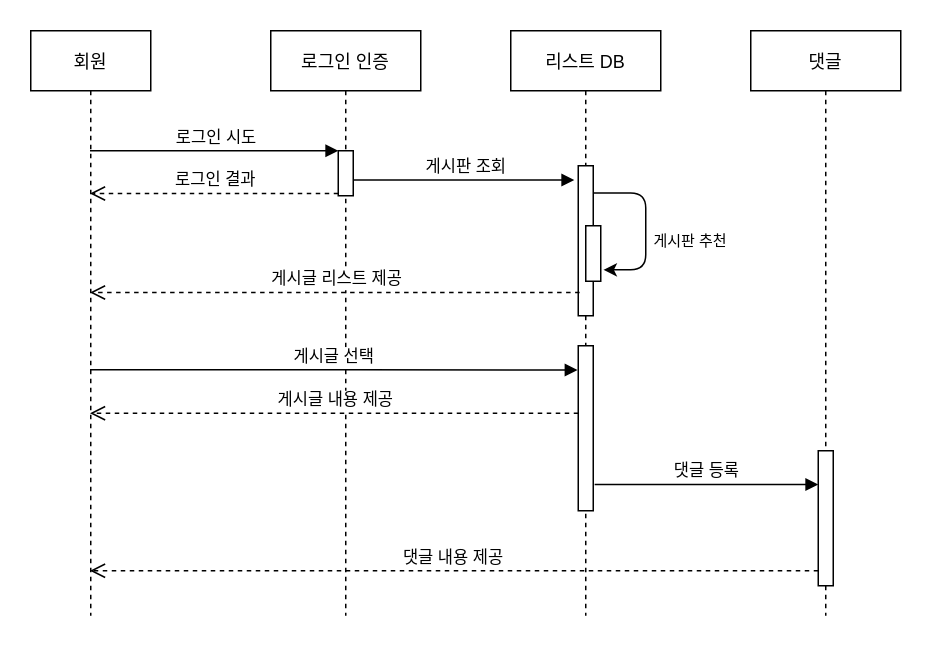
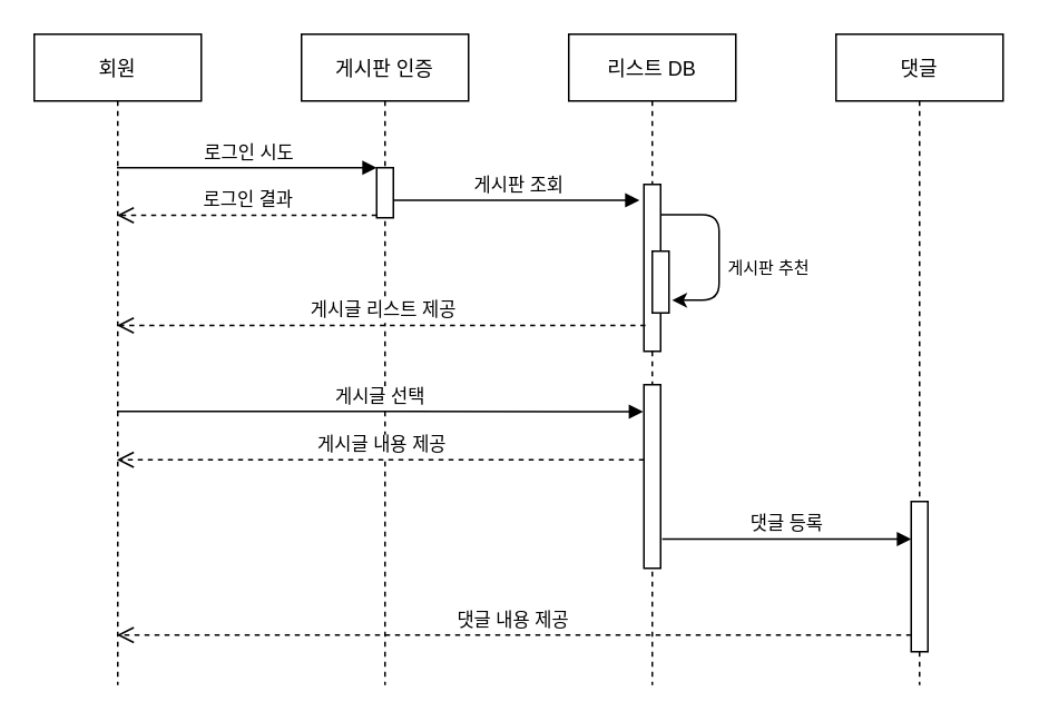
  <mxCell id="0" />
  <mxCell id="1" parent="0" />
  <mxCell id="2" value="댓글" style="shape=umlLifeline;perimeter=lifelinePerimeter;container=1;collapsible=0;recursiveResize=0;rounded=0;shadow=0;strokeWidth=1;" vertex="1" parent="1"><mxGeometry x="500" y="20" width="100" height="390" as="geometry" /></mxCell>
  <mxCell id="3" value="" style="points=[];perimeter=orthogonalPerimeter;rounded=0;shadow=0;strokeWidth=1;" vertex="1" parent="2"><mxGeometry x="45" y="280" width="10" height="90" as="geometry" /></mxCell>
- <mxCell id="4" value="회원" style="shape=umlLifeline;perimeter=lifelinePerimeter;container=1;collapsible=0;recursiveResize=0;rounded=0;shadow=0;strokeWidth=1;" parent="1" vertex="1"><mxGeometry x="20" y="20" width="80" height="390" as="geometry" /></mxCell>
- <mxCell id="5" value="로그인 인증" style="shape=umlLifeline;perimeter=lifelinePerimeter;container=1;collapsible=0;recursiveResize=0;rounded=0;shadow=0;strokeWidth=1;" parent="1" vertex="1"><mxGeometry x="180" y="20" width="100" height="390" as="geometry" /></mxCell>
+ <mxCell id="4" value="회원" style="shape=umlLifeline;perimeter=lifelinePerimeter;container=1;collapsible=0;recursiveResize=0;rounded=0;shadow=0;strokeWidth=1;" parent="1" vertex="1"><mxGeometry x="20" y="20" width="100" height="390" as="geometry" /></mxCell>
+ <mxCell id="5" value="게시판 인증" style="shape=umlLifeline;perimeter=lifelinePerimeter;container=1;collapsible=0;recursiveResize=0;rounded=0;shadow=0;strokeWidth=1;" parent="1" vertex="1"><mxGeometry x="180" y="20" width="100" height="390" as="geometry" /></mxCell>
  <mxCell id="6" value="" style="points=[];perimeter=orthogonalPerimeter;rounded=0;shadow=0;strokeWidth=1;" parent="5" vertex="1"><mxGeometry x="45" y="80" width="10" height="30" as="geometry" /></mxCell>
  <mxCell id="7" value=" 로그인 결과" style="verticalAlign=bottom;endArrow=open;dashed=1;endSize=8;exitX=0;exitY=0.95;shadow=0;strokeWidth=1;" parent="1" source="6" target="4" edge="1"><mxGeometry relative="1" as="geometry"><mxPoint x="95" y="252" as="targetPoint" /></mxGeometry></mxCell>
  <mxCell id="8" value=" 로그인 시도" style="verticalAlign=bottom;endArrow=block;entryX=0;entryY=0;shadow=0;strokeWidth=1;" parent="1" source="4" target="6" edge="1"><mxGeometry relative="1" as="geometry"><mxPoint x="95" y="100" as="sourcePoint" /></mxGeometry></mxCell>
  <mxCell id="9" value=" 게시판 조회" style="verticalAlign=bottom;endArrow=block;shadow=0;strokeWidth=1;entryX=-0.266;entryY=0.095;entryDx=0;entryDy=0;entryPerimeter=0;" parent="1" source="6" target="11" edge="1"><mxGeometry relative="1" as="geometry"><mxPoint x="140" y="140" as="sourcePoint" /><mxPoint x="265" y="140" as="targetPoint" /></mxGeometry></mxCell>
  <mxCell id="10" value="리스트 DB" style="shape=umlLifeline;perimeter=lifelinePerimeter;container=1;collapsible=0;recursiveResize=0;rounded=0;shadow=0;strokeWidth=1;" vertex="1" parent="1"><mxGeometry x="340" y="20" width="100" height="390" as="geometry" /></mxCell>
  <mxCell id="11" value="" style="points=[];perimeter=orthogonalPerimeter;rounded=0;shadow=0;strokeWidth=1;" vertex="1" parent="10"><mxGeometry x="45" y="90" width="10" height="100" as="geometry" /></mxCell>
  <mxCell id="12" value="" style="points=[];perimeter=orthogonalPerimeter;rounded=0;shadow=0;strokeWidth=1;" vertex="1" parent="10"><mxGeometry x="45" y="210" width="10" height="110" as="geometry" /></mxCell>
  <mxCell id="13" value="" style="points=[];perimeter=orthogonalPerimeter;rounded=0;shadow=0;strokeWidth=1;" vertex="1" parent="10"><mxGeometry x="50" y="130" width="10" height="37" as="geometry" /></mxCell>
  <mxCell id="14" value="" style="endArrow=classic;html=1;edgeStyle=orthogonalEdgeStyle;exitX=1;exitY=0.182;exitDx=0;exitDy=0;exitPerimeter=0;entryX=1.18;entryY=0.795;entryDx=0;entryDy=0;entryPerimeter=0;" edge="1" parent="10" source="11" target="13"><mxGeometry width="50" height="50" relative="1" as="geometry"><mxPoint x="110" y="110" as="sourcePoint" /><mxPoint x="160" y="150" as="targetPoint" /><Array as="points"><mxPoint x="90" y="108" /><mxPoint x="90" y="159" /></Array></mxGeometry></mxCell>
  <mxCell id="15" value=" 게시글 리스트 제공" style="verticalAlign=bottom;endArrow=open;dashed=1;endSize=8;shadow=0;strokeWidth=1;exitX=0.09;exitY=0.845;exitDx=0;exitDy=0;exitPerimeter=0;" edge="1" parent="1" source="11" target="4"><mxGeometry relative="1" as="geometry"><mxPoint x="230" y="180" as="targetPoint" /><mxPoint x="380" y="180" as="sourcePoint" /></mxGeometry></mxCell>
  <mxCell id="16" value="게시글 선택" style="verticalAlign=bottom;endArrow=block;shadow=0;strokeWidth=1;entryX=-0.048;entryY=0.147;entryDx=0;entryDy=0;entryPerimeter=0;" edge="1" parent="1" source="4" target="12"><mxGeometry relative="1" as="geometry"><mxPoint x="230" y="250" as="sourcePoint" /><mxPoint x="377.34" y="250" as="targetPoint" /><Array as="points"><mxPoint x="230" y="246" /></Array></mxGeometry></mxCell>
  <mxCell id="17" value=" 게시글 내용 제공" style="verticalAlign=bottom;endArrow=open;dashed=1;endSize=8;shadow=0;strokeWidth=1;" edge="1" parent="1" source="12" target="4"><mxGeometry relative="1" as="geometry"><mxPoint x="71.95" y="320" as="targetPoint" /><mxPoint x="388.04" y="320" as="sourcePoint" /><Array as="points"><mxPoint x="260" y="275" /><mxPoint x="170" y="275" /></Array></mxGeometry></mxCell>
  <mxCell id="18" value="&lt;font size=&quot;1&quot;&gt;게시판 추천&lt;/font&gt;" style="text;html=1;strokeColor=none;fillColor=none;align=center;verticalAlign=middle;whiteSpace=wrap;rounded=0;" vertex="1" parent="1"><mxGeometry x="430" y="150" width="60" height="20" as="geometry" /></mxCell>
  <mxCell id="19" value="댓글 등록" style="verticalAlign=bottom;endArrow=block;shadow=0;strokeWidth=1;exitX=1.093;exitY=0.841;exitDx=0;exitDy=0;exitPerimeter=0;" edge="1" parent="1" source="12" target="3"><mxGeometry relative="1" as="geometry"><mxPoint x="420" y="310" as="sourcePoint" /><mxPoint x="567.34" y="310" as="targetPoint" /></mxGeometry></mxCell>
  <mxCell id="20" value="댓글 내용 제공" style="verticalAlign=bottom;endArrow=open;dashed=1;endSize=8;shadow=0;strokeWidth=1;" edge="1" parent="1" source="3" target="4"><mxGeometry relative="1" as="geometry"><mxPoint x="100" y="380" as="targetPoint" /><mxPoint x="415.19" y="380" as="sourcePoint" /><Array as="points"><mxPoint x="290.19" y="380" /><mxPoint x="200.19" y="380" /></Array></mxGeometry></mxCell>
